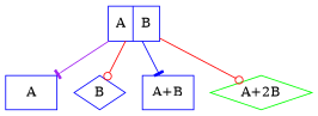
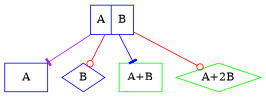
  digraph {
    node [color=blue shape=box]
    edge [color=red arrowhead=tee]
    n1 [label="<f0> A|<f1> B" shape=record]
    n2 [label=A]
    n3 [label=B shape=diamond]
-   n4 [label="A+B"]
+   n4 [color=green label="A+B"]
    n5 [color=green label="A+2B" shape=diamond]
    n1 -> n2 [color=purple]
    n1 -> n3 [arrowhead=odot]
    n1 -> n4 [color=blue]
    n1 -> n5 [arrowhead=odot]
  }
